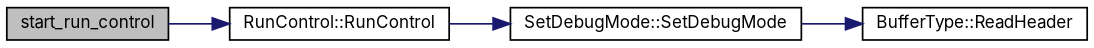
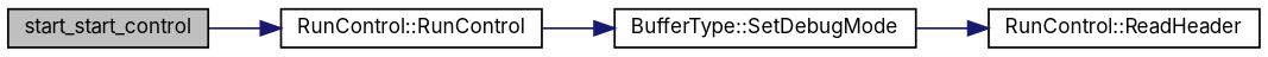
  digraph {
    fontname=Inter
    rankdir=LR
    node [color=black fillcolor=white fontname=Inter fontsize=10 shape=record style=filled]
    edge [color=midnightblue fontname=Inter fontsize=10 labelfontname=Helvetica labelfontsize=10 style=solid]
-   n1 [fillcolor=grey75 fontcolor=black height=0.2 label=start_run_control width=0.4]
+   n1 [fillcolor=grey75 fontcolor=black height=0.2 label=start_start_control width=0.4]
    n2 [height=0.2 label="RunControl::RunControl" width=0.4]
-   n3 [height=0.2 label="SetDebugMode::SetDebugMode" width=0.4]
-   n4 [height=0.2 label="BufferType::ReadHeader" width=0.4]
+   n3 [height=0.2 label="BufferType::SetDebugMode" width=0.4]
+   n4 [height=0.2 label="RunControl::ReadHeader" width=0.4]
    n1 -> n2
    n2 -> n3
    n3 -> n4
  }
